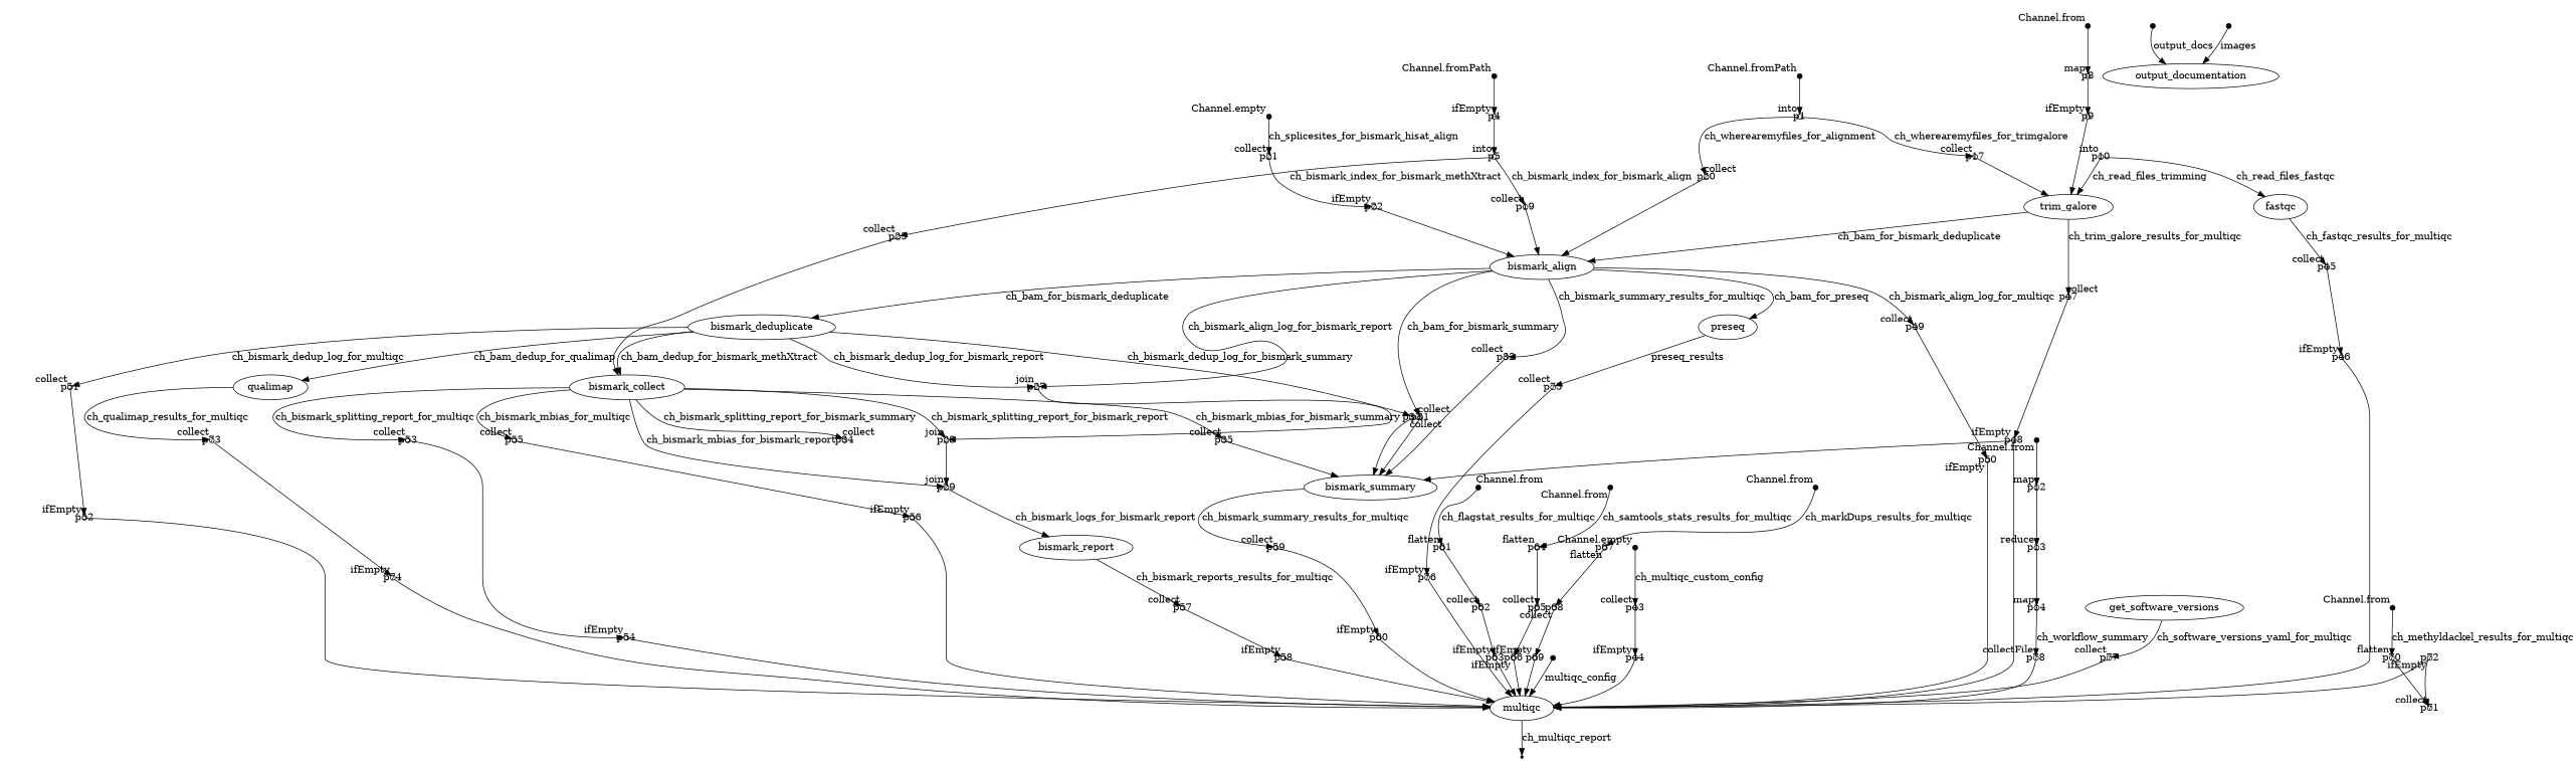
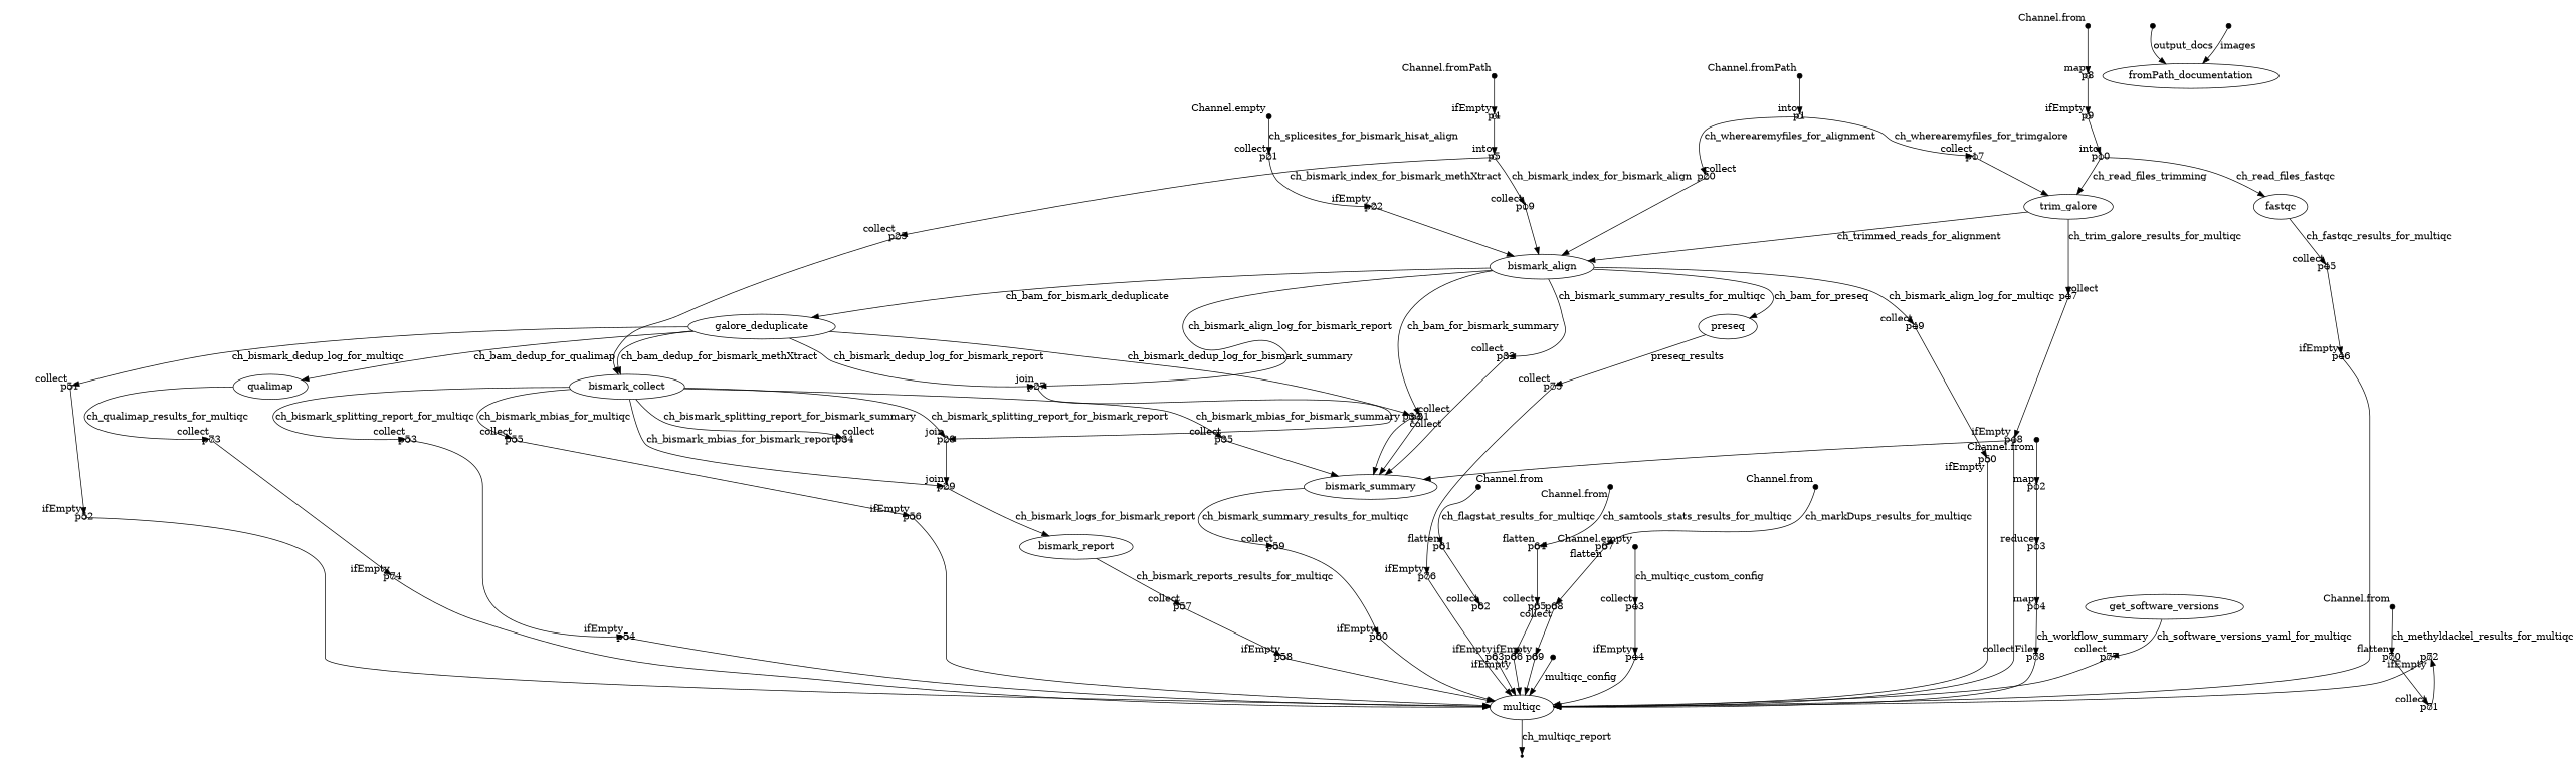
  digraph {
    node [fixedsize=true shape=circle xlabel=collect]
    p0 [shape=point width=0.1 xlabel="Channel.fromPath"]
    p1 [width=0.1 xlabel=into]
    p17 [width=0.1]
    p20 [width=0.1]
    n5 [label=trim_galore fixedsize="" shape="" xlabel=""]
    n6 [label=bismark_align fixedsize="" shape="" xlabel=""]
    p47 [width=0.1]
-   n8 [label=bismark_deduplicate fixedsize="" shape="" xlabel=""]
+   n8 [label=galore_deduplicate fixedsize="" shape="" xlabel=""]
    p31 [width=0.1]
    n10 [label=preseq fixedsize="" shape="" xlabel=""]
    p27 [width=0.1 xlabel=join]
    p32 [width=0.1]
    p49 [width=0.1]
    p2 [shape=point width=0.1 xlabel="Channel.empty"]
    p21 [width=0.1]
    p22 [width=0.1 xlabel=ifEmpty]
    p3 [shape=point width=0.1 xlabel="Channel.fromPath"]
    p4 [width=0.1 xlabel=ifEmpty]
    p5 [width=0.1 xlabel=into]
    p25 [width=0.1]
    p19 [width=0.1]
    n22 [label=bismark_collect fixedsize="" shape="" xlabel=""]
    p28 [width=0.1 xlabel=join]
    p34 [width=0.1]
    p53 [width=0.1]
    p29 [width=0.1 xlabel=join]
    p35 [width=0.1]
    p55 [width=0.1]
    p6 [shape=point width=0.1 xlabel="Channel.empty"]
    p43 [width=0.1]
    p44 [width=0.1 xlabel=ifEmpty]
    n32 [label=multiqc fixedsize="" shape="" xlabel=""]
    p7 [shape=point width=0.1 xlabel="Channel.from"]
    p8 [width=0.1 xlabel=map]
    p9 [width=0.1 xlabel=ifEmpty]
    p10 [width=0.1 xlabel=into]
    n37 [label=fastqc fixedsize="" shape="" xlabel=""]
    p45 [width=0.1]
    p46 [width=0.1 xlabel=ifEmpty]
    p48 [width=0.1 xlabel=ifEmpty]
    p11 [shape=point width=0.1 xlabel="Channel.from"]
    p12 [width=0.1 xlabel=map]
    p13 [width=0.1 xlabel=reduce]
    p14 [width=0.1 xlabel=map]
    p78 [width=0.1 xlabel=collectFile]
    p81 [shape=point fixedsize="" xlabel=""]
    n47 [label=get_software_versions fixedsize="" shape="" xlabel=""]
    p77 [width=0.1]
    n49 [label=qualimap fixedsize="" shape="" xlabel=""]
    p33 [width=0.1]
    p51 [width=0.1]
    n52 [label=bismark_summary fixedsize="" shape="" xlabel=""]
    p75 [width=0.1]
    p50 [width=0.1 xlabel=ifEmpty]
    p73 [width=0.1]
    p52 [width=0.1 xlabel=ifEmpty]
    p59 [width=0.1]
    p76 [width=0.1 xlabel=ifEmpty]
    p54 [width=0.1 xlabel=ifEmpty]
    n60 [label=bismark_report fixedsize="" shape="" xlabel=""]
    p56 [width=0.1 xlabel=ifEmpty]
    p74 [width=0.1 xlabel=ifEmpty]
    p57 [width=0.1]
    p58 [width=0.1 xlabel=ifEmpty]
    p60 [width=0.1 xlabel=ifEmpty]
    p37 [shape=point width=0.1 xlabel="Channel.from"]
    p61 [width=0.1 xlabel=flatten]
    p62 [width=0.1]
    p63 [width=0.1 xlabel=ifEmpty]
    p38 [shape=point width=0.1 xlabel="Channel.from"]
    p64 [width=0.1 xlabel=flatten]
    p65 [width=0.1]
    p66 [width=0.1 xlabel=ifEmpty]
    p39 [shape=point width=0.1 xlabel="Channel.from"]
    p67 [width=0.1 xlabel=flatten]
    p68 [width=0.1]
    p69 [width=0.1 xlabel=ifEmpty]
    p40 [shape=point width=0.1 xlabel="Channel.from"]
    p70 [width=0.1 xlabel=flatten]
    p71 [width=0.1]
    p72 [width=0.1 xlabel=ifEmpty]
    p79 [shape=point width=0.1 xlabel=""]
    p82 [shape=point width=0.1 xlabel=""]
-   n84 [label=output_documentation fixedsize="" shape="" xlabel=""]
+   n84 [label=fromPath_documentation fixedsize="" shape="" xlabel=""]
    p83 [shape=point width=0.1 xlabel=""]
    p0 -> p1
    p1 -> p17 [label=ch_wherearemyfiles_for_trimgalore]
    p1 -> p20 [label=ch_wherearemyfiles_for_alignment]
    p17 -> n5
    p20 -> n6
-   n5 -> n6 [label=ch_bam_for_bismark_deduplicate]
+   n5 -> n6 [label=ch_trimmed_reads_for_alignment]
    n5 -> p47 [label=ch_trim_galore_results_for_multiqc]
    n6 -> n8 [label=ch_bam_for_bismark_deduplicate]
    n6 -> p31 [label=ch_bam_for_bismark_summary]
    n6 -> n10 [label=ch_bam_for_preseq]
    n6 -> p27 [label=ch_bismark_align_log_for_bismark_report]
    n6 -> p32 [label=ch_bismark_summary_results_for_multiqc]
    n6 -> p49 [label=ch_bismark_align_log_for_multiqc]
    p47 -> p48
    n8 -> p27 [label=ch_bismark_dedup_log_for_bismark_report]
    n8 -> n22 [label=ch_bam_dedup_for_bismark_methXtract]
    n8 -> n49 [label=ch_bam_dedup_for_qualimap]
    n8 -> p33 [label=ch_bismark_dedup_log_for_bismark_summary]
    n8 -> p51 [label=ch_bismark_dedup_log_for_multiqc]
    p31 -> n52
    n10 -> p75 [label=preseq_results]
    p27 -> p28
    p32 -> n52
    p49 -> p50
    p2 -> p21 [label=ch_splicesites_for_bismark_hisat_align]
    p21 -> p22
    p22 -> n6
    p3 -> p4
    p4 -> p5
    p5 -> p25 [label=ch_bismark_index_for_bismark_methXtract]
    p5 -> p19 [label=ch_bismark_index_for_bismark_align]
    p25 -> n22
    p19 -> n6
    n22 -> p28 [label=ch_bismark_splitting_report_for_bismark_report]
    n22 -> p34 [label=ch_bismark_splitting_report_for_bismark_summary]
    n22 -> p53 [label=ch_bismark_splitting_report_for_multiqc]
    n22 -> p29 [label=ch_bismark_mbias_for_bismark_report]
    n22 -> p35 [label=ch_bismark_mbias_for_bismark_summary]
    n22 -> p55 [label=ch_bismark_mbias_for_multiqc]
    p28 -> p29
    p53 -> p54
    p29 -> n60 [label=ch_bismark_logs_for_bismark_report]
    p35 -> n52
    p55 -> p56
    p6 -> p43 [label=ch_multiqc_custom_config]
    p43 -> p44
    p44 -> n32
    n32 -> p81 [label=ch_multiqc_report]
    p7 -> p8
    p8 -> p9
-   p9 -> n5
+   p9 -> p10
    p10 -> n5 [label=ch_read_files_trimming]
    p10 -> n37 [label=ch_read_files_fastqc]
    n37 -> p45 [label=ch_fastqc_results_for_multiqc]
    p45 -> p46
    p46 -> n32
    p48 -> n32
    p48 -> n52
    p11 -> p12
    p12 -> p13
    p13 -> p14
    p14 -> p78 [label=ch_workflow_summary]
    p78 -> n32
    n47 -> p77 [label=ch_software_versions_yaml_for_multiqc]
    p77 -> n32
    n49 -> p73 [label=ch_qualimap_results_for_multiqc]
    p33 -> n52
    p51 -> p52
    n52 -> p59 [label=ch_bismark_summary_results_for_multiqc]
    p75 -> p76
    p50 -> n32
    p73 -> p74
    p52 -> n32
    p59 -> p60
    p76 -> n32
    p54 -> n32
    n60 -> p57 [label=ch_bismark_reports_results_for_multiqc]
    p56 -> n32
    p74 -> n32
    p57 -> p58
    p58 -> n32
    p60 -> n32
    p37 -> p61 [label=ch_flagstat_results_for_multiqc]
    p61 -> p62
-   p62 -> p63
    p63 -> n32
    p38 -> p64 [label=ch_samtools_stats_results_for_multiqc]
    p64 -> p65
    p65 -> p66
    p66 -> n32
    p39 -> p67 [label=ch_markDups_results_for_multiqc]
    p67 -> p68
    p68 -> p69
    p69 -> n32
    p40 -> p70 [label=ch_methyldackel_results_for_multiqc]
    p70 -> p71
-   p72 -> p71
+   p71 -> p72
    p72 -> n32
    p79 -> n32 [label=multiqc_config]
    p82 -> n84 [label=output_docs]
    p83 -> n84 [label=images]
  }
